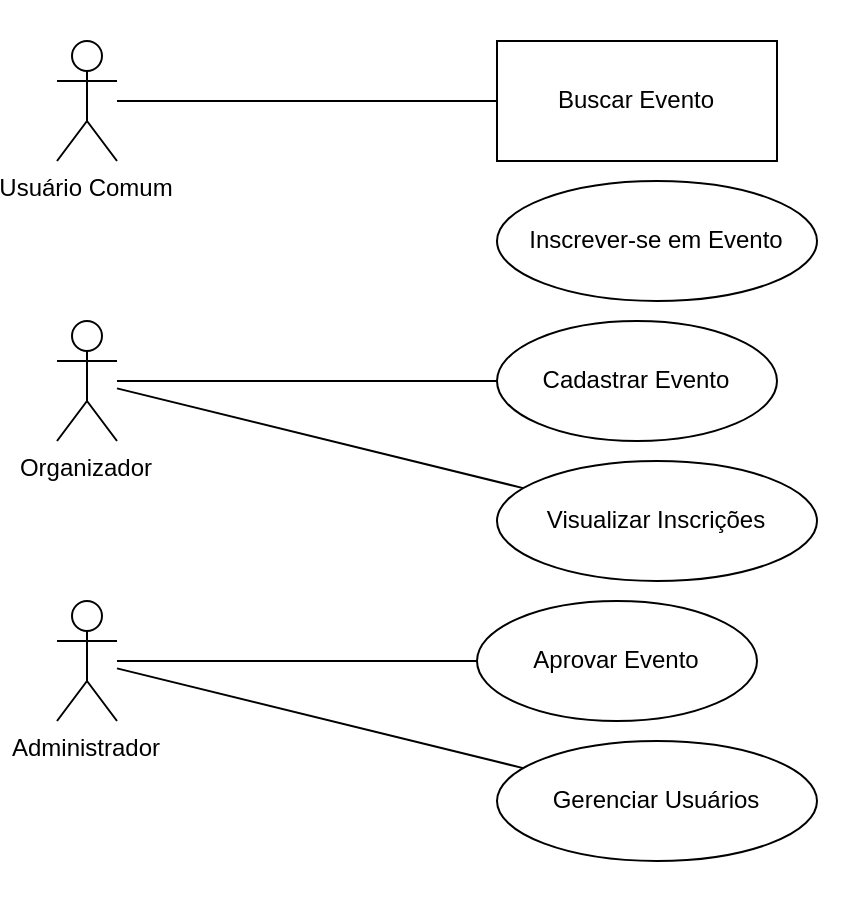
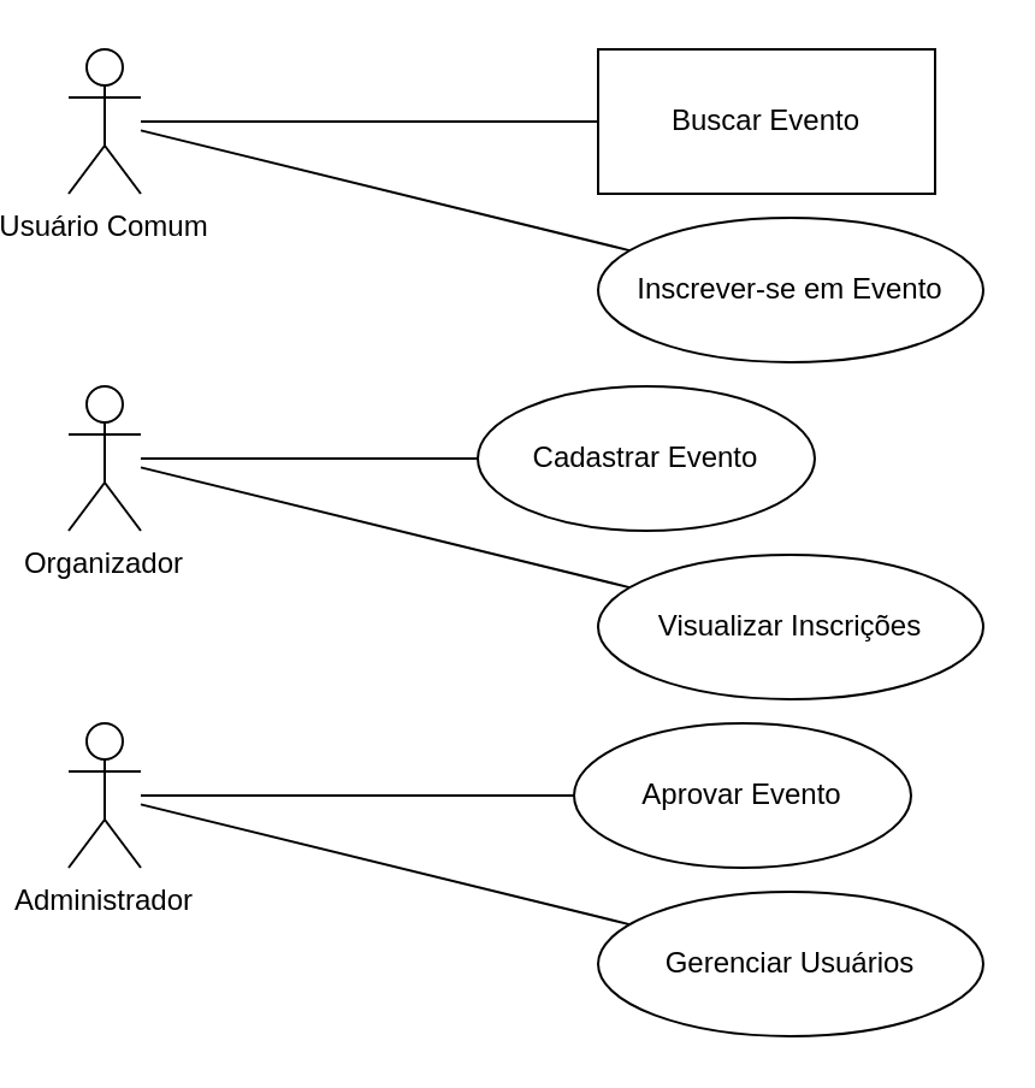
  <mxCell id="0" />
  <mxCell id="1" parent="0" />
  <mxCell id="2" value="Usuário Comum" style="shape=umlActor;verticalLabelPosition=bottom;verticalAlign=top;" parent="1" vertex="1"><mxGeometry x="20" y="20" width="30" height="60" as="geometry" /></mxCell>
  <mxCell id="3" value="Organizador" style="shape=umlActor;verticalLabelPosition=bottom;verticalAlign=top;" parent="1" vertex="1"><mxGeometry x="20" y="160" width="30" height="60" as="geometry" /></mxCell>
  <mxCell id="4" value="Administrador" style="shape=umlActor;verticalLabelPosition=bottom;verticalAlign=top;" parent="1" vertex="1"><mxGeometry x="20" y="300" width="30" height="60" as="geometry" /></mxCell>
  <mxCell id="5" value="Buscar Evento" style="whiteSpace=wrap;html=1;aspect=fixed;rounded=0;" parent="1" vertex="1"><mxGeometry x="240" y="20" width="140" height="60" as="geometry" /></mxCell>
  <mxCell id="6" value="Inscrever-se em Evento" style="ellipse;whiteSpace=wrap;html=1;aspect=fixed;" parent="1" vertex="1"><mxGeometry x="240" y="90" width="160" height="60" as="geometry" /></mxCell>
- <mxCell id="7" value="Cadastrar Evento" style="ellipse;whiteSpace=wrap;html=1;aspect=fixed;" parent="1" vertex="1"><mxGeometry x="240" y="160" width="140" height="60" as="geometry" /></mxCell>
+ <mxCell id="7" value="Cadastrar Evento" style="ellipse;whiteSpace=wrap;html=1;aspect=fixed;" parent="1" vertex="1"><mxGeometry x="190" y="160" width="140" height="60" as="geometry" /></mxCell>
  <mxCell id="8" value="Visualizar Inscrições" style="ellipse;whiteSpace=wrap;html=1;aspect=fixed;" parent="1" vertex="1"><mxGeometry x="240" y="230" width="160" height="60" as="geometry" /></mxCell>
  <mxCell id="9" value="Aprovar Evento" style="ellipse;whiteSpace=wrap;html=1;aspect=fixed;" parent="1" vertex="1"><mxGeometry x="230" y="300" width="140" height="60" as="geometry" /></mxCell>
  <mxCell id="10" value="Gerenciar Usuários" style="ellipse;whiteSpace=wrap;html=1;aspect=fixed;" parent="1" vertex="1"><mxGeometry x="240" y="370" width="160" height="60" as="geometry" /></mxCell>
  <mxCell id="11" style="endArrow=none;html=1;" parent="1" source="2" target="5" edge="1"><mxGeometry relative="1" as="geometry" /></mxCell>
+ <mxCell id="12" style="endArrow=none;html=1;" parent="1" source="2" target="6" edge="1"><mxGeometry relative="1" as="geometry" /></mxCell>
  <mxCell id="13" style="endArrow=none;html=1;" parent="1" source="3" target="7" edge="1"><mxGeometry relative="1" as="geometry" /></mxCell>
  <mxCell id="14" style="endArrow=none;html=1;" parent="1" source="3" target="8" edge="1"><mxGeometry relative="1" as="geometry" /></mxCell>
  <mxCell id="15" style="endArrow=none;html=1;" parent="1" source="4" target="9" edge="1"><mxGeometry relative="1" as="geometry" /></mxCell>
  <mxCell id="16" style="endArrow=none;html=1;" parent="1" source="4" target="10" edge="1"><mxGeometry relative="1" as="geometry" /></mxCell>
